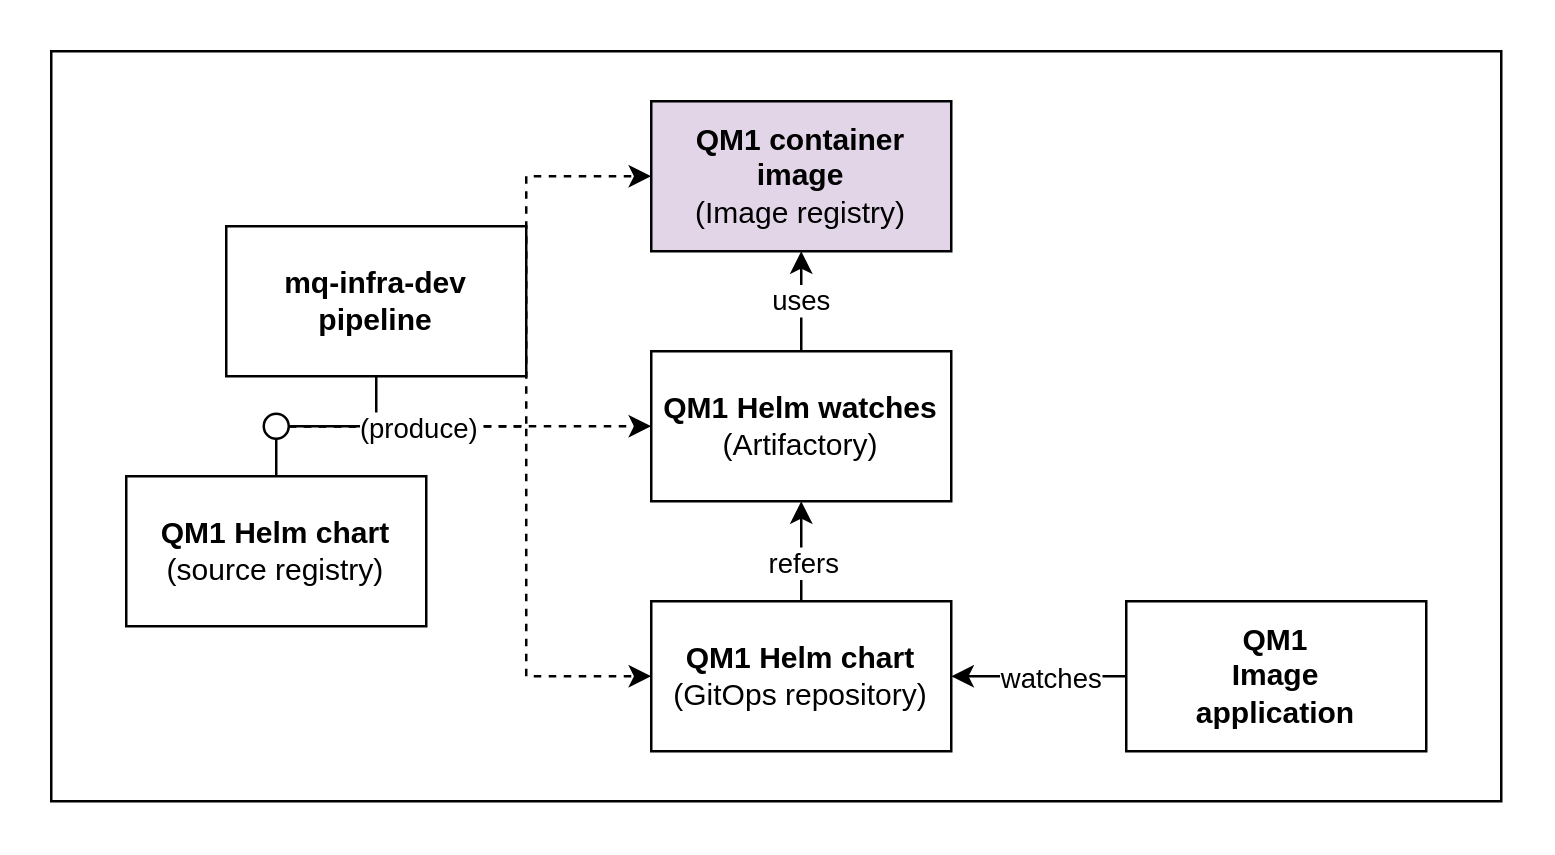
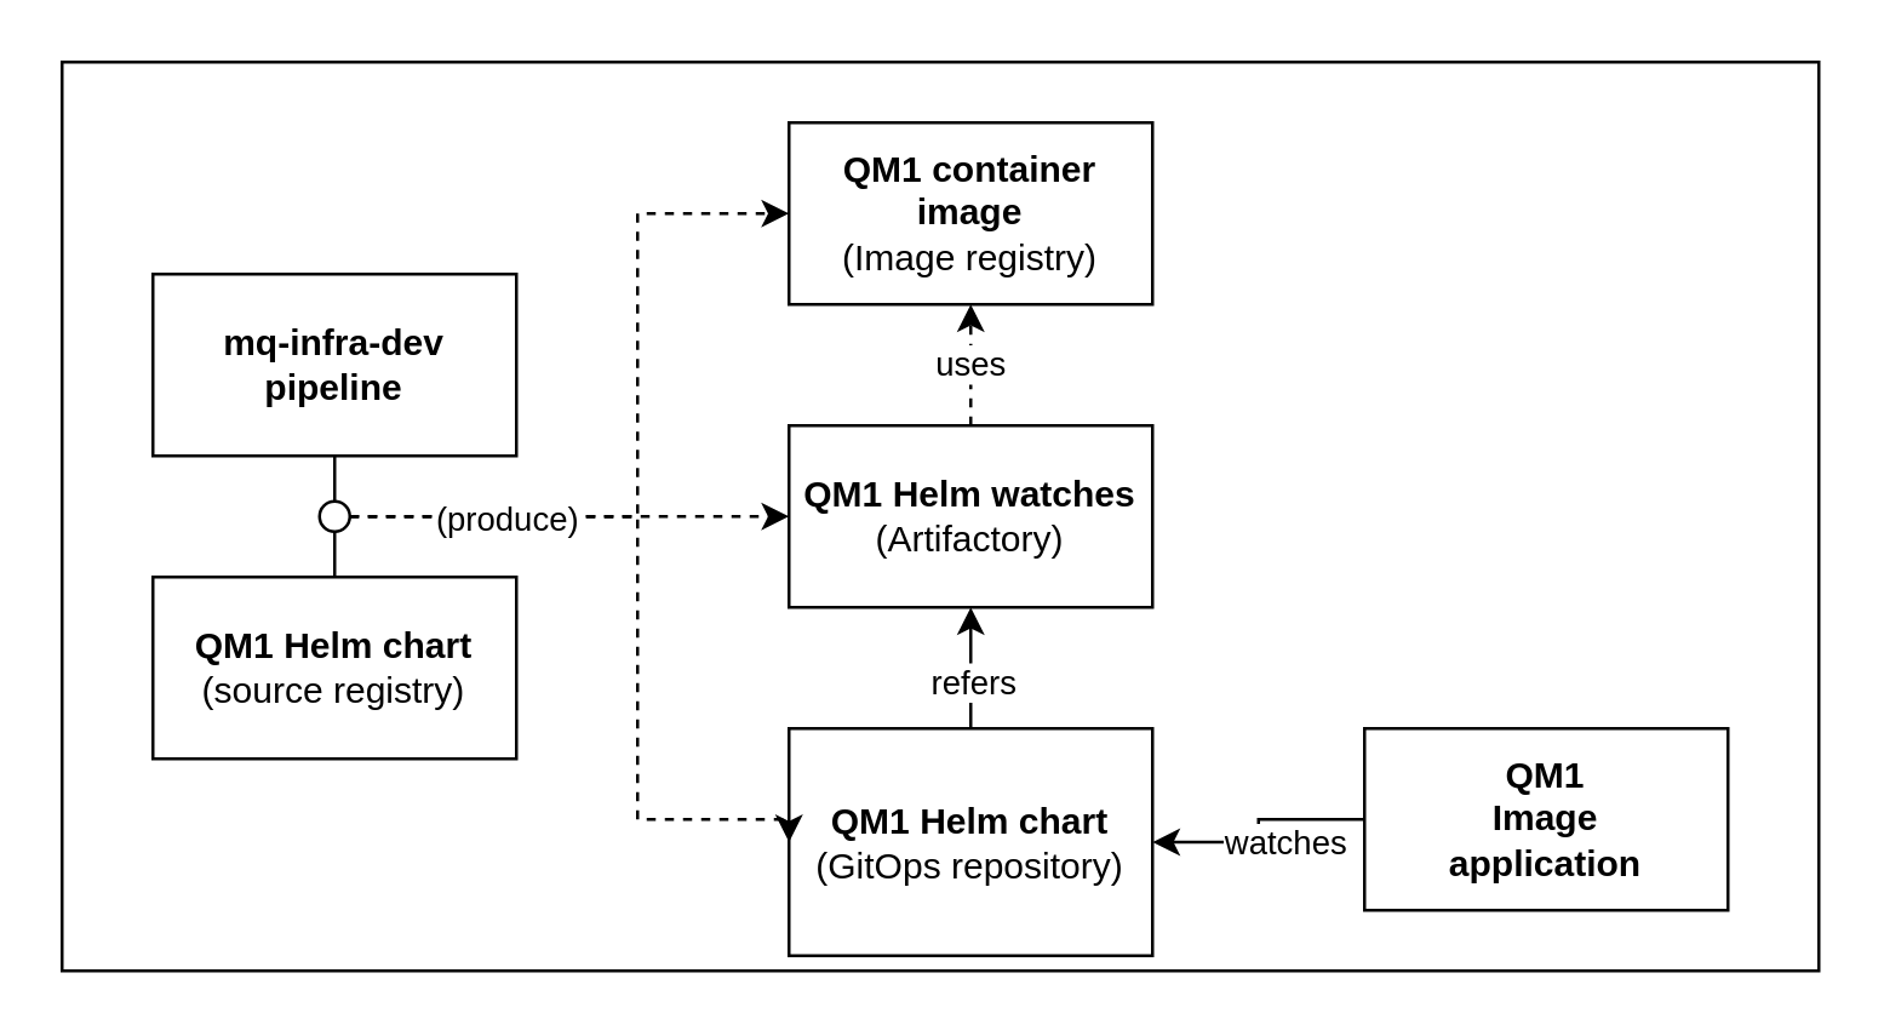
  <mxCell id="0" />
  <mxCell id="1" parent="0" />
  <mxCell id="2" value="" style="rounded=0;whiteSpace=wrap;html=1;" vertex="1" parent="1"><mxGeometry x="20" y="20" width="580" height="300" as="geometry" /></mxCell>
- <mxCell id="3" value="&lt;b&gt;QM1 container &lt;/b&gt;&lt;br&gt;&lt;b&gt;image&lt;/b&gt;&lt;br&gt;(Image registry)" style="rounded=0;whiteSpace=wrap;html=1;fillColor=#e1d5e7;" parent="1" vertex="1"><mxGeometry x="260" y="40" width="120" height="60" as="geometry" /></mxCell>
+ <mxCell id="3" value="&lt;b&gt;QM1 container &lt;/b&gt;&lt;br&gt;&lt;b&gt;image&lt;/b&gt;&lt;br&gt;(Image registry)" style="rounded=0;whiteSpace=wrap;html=1;" parent="1" vertex="1"><mxGeometry x="260" y="40" width="120" height="60" as="geometry" /></mxCell>
  <mxCell id="4" style="edgeStyle=orthogonalEdgeStyle;rounded=0;orthogonalLoop=1;jettySize=auto;html=1;" parent="1" source="6" target="9" edge="1"><mxGeometry relative="1" as="geometry" /></mxCell>
  <mxCell id="5" value="watches" style="edgeLabel;html=1;align=center;verticalAlign=middle;resizable=0;points=[];" parent="4" vertex="1" connectable="0"><mxGeometry x="0.164" y="-1" relative="1" as="geometry"><mxPoint x="10.57" y="1" as="offset" /></mxGeometry></mxCell>
  <mxCell id="6" value="&lt;b&gt;QM1&lt;br&gt;Image &lt;br&gt;application&lt;/b&gt;" style="rounded=0;whiteSpace=wrap;html=1;" parent="1" vertex="1"><mxGeometry x="450" y="240" width="120" height="60" as="geometry" /></mxCell>
  <mxCell id="7" style="edgeStyle=orthogonalEdgeStyle;rounded=0;orthogonalLoop=1;jettySize=auto;html=1;entryX=0.5;entryY=1;entryDx=0;entryDy=0;" parent="1" source="9" target="11" edge="1"><mxGeometry relative="1" as="geometry" /></mxCell>
  <mxCell id="8" value="refers" style="edgeLabel;html=1;align=center;verticalAlign=middle;resizable=0;points=[];" parent="7" vertex="1" connectable="0"><mxGeometry x="-0.179" relative="1" as="geometry"><mxPoint as="offset" /></mxGeometry></mxCell>
- <mxCell id="9" value="&lt;b&gt;QM1 Helm chart&lt;/b&gt;&lt;br&gt;(GitOps repository)" style="rounded=0;whiteSpace=wrap;html=1;" parent="1" vertex="1"><mxGeometry x="260" y="240" width="120" height="60" as="geometry" /></mxCell>
- <mxCell id="10" value="uses" style="edgeStyle=orthogonalEdgeStyle;rounded=0;orthogonalLoop=1;jettySize=auto;html=1;" parent="1" source="11" target="3" edge="1"><mxGeometry relative="1" as="geometry"><Array as="points"><mxPoint x="320" y="120" /><mxPoint x="320" y="120" /></Array></mxGeometry></mxCell>
+ <mxCell id="9" value="&lt;b&gt;QM1 Helm chart&lt;/b&gt;&lt;br&gt;(GitOps repository)" style="rounded=0;whiteSpace=wrap;html=1;" parent="1" vertex="1"><mxGeometry x="260" y="240" width="120" height="75" as="geometry" /></mxCell>
+ <mxCell id="10" value="uses" style="edgeStyle=orthogonalEdgeStyle;rounded=0;orthogonalLoop=1;jettySize=auto;html=1;dashed=1;" parent="1" source="11" target="3" edge="1"><mxGeometry relative="1" as="geometry"><Array as="points"><mxPoint x="320" y="120" /><mxPoint x="320" y="120" /></Array></mxGeometry></mxCell>
  <mxCell id="11" value="&lt;b&gt;QM1 Helm watches&lt;/b&gt;&lt;br&gt;(Artifactory)" style="rounded=0;whiteSpace=wrap;html=1;" parent="1" vertex="1"><mxGeometry x="260" y="140" width="120" height="60" as="geometry" /></mxCell>
  <mxCell id="12" style="edgeStyle=orthogonalEdgeStyle;rounded=0;orthogonalLoop=1;jettySize=auto;html=1;entryX=0.5;entryY=1;entryDx=0;entryDy=0;endArrow=none;endFill=0;" edge="1" parent="1" source="13" target="14"><mxGeometry relative="1" as="geometry" /></mxCell>
  <mxCell id="13" value="&lt;b&gt;QM1 Helm chart&lt;/b&gt;&lt;br&gt;(source registry)" style="rounded=0;whiteSpace=wrap;html=1;" vertex="1" parent="1"><mxGeometry x="50" y="190" width="120" height="60" as="geometry" /></mxCell>
- <mxCell id="14" value="&lt;b&gt;mq-infra-dev pipeline&lt;/b&gt;" style="rounded=0;whiteSpace=wrap;html=1;" vertex="1" parent="1"><mxGeometry x="90" y="90" width="120" height="60" as="geometry" /></mxCell>
+ <mxCell id="14" value="&lt;b&gt;mq-infra-dev pipeline&lt;/b&gt;" style="rounded=0;whiteSpace=wrap;html=1;" vertex="1" parent="1"><mxGeometry x="50" y="90" width="120" height="60" as="geometry" /></mxCell>
  <mxCell id="15" style="edgeStyle=orthogonalEdgeStyle;rounded=0;orthogonalLoop=1;jettySize=auto;html=1;exitX=1;exitY=0.5;exitDx=0;exitDy=0;entryX=0;entryY=0.5;entryDx=0;entryDy=0;endArrow=classic;endFill=1;dashed=1;" edge="1" parent="1" source="16" target="11"><mxGeometry relative="1" as="geometry" /></mxCell>
  <mxCell id="16" value="" style="ellipse;whiteSpace=wrap;html=1;aspect=fixed;" vertex="1" parent="1"><mxGeometry x="105" y="165" width="10" height="10" as="geometry" /></mxCell>
  <mxCell id="17" style="edgeStyle=orthogonalEdgeStyle;rounded=0;orthogonalLoop=1;jettySize=auto;html=1;exitX=1;exitY=0.5;exitDx=0;exitDy=0;entryX=0;entryY=0.5;entryDx=0;entryDy=0;endArrow=classic;endFill=1;dashed=1;" edge="1" parent="1" source="16" target="9"><mxGeometry relative="1" as="geometry"><mxPoint x="125" y="180" as="sourcePoint" /><mxPoint x="210" y="180" as="targetPoint" /><Array as="points"><mxPoint x="210" y="170" /><mxPoint x="210" y="270" /></Array></mxGeometry></mxCell>
  <mxCell id="18" style="edgeStyle=orthogonalEdgeStyle;rounded=0;orthogonalLoop=1;jettySize=auto;html=1;exitX=1;exitY=0.5;exitDx=0;exitDy=0;entryX=0;entryY=0.5;entryDx=0;entryDy=0;endArrow=classic;endFill=1;dashed=1;" edge="1" parent="1" source="16" target="3"><mxGeometry relative="1" as="geometry"><mxPoint x="125" y="180" as="sourcePoint" /><mxPoint x="210" y="280" as="targetPoint" /><Array as="points"><mxPoint x="210" y="170" /><mxPoint x="210" y="70" /></Array></mxGeometry></mxCell>
  <mxCell id="19" value="(produce)" style="edgeLabel;html=1;align=center;verticalAlign=middle;resizable=0;points=[];" vertex="1" connectable="0" parent="18"><mxGeometry x="-0.47" y="-1" relative="1" as="geometry"><mxPoint x="-14" y="-1" as="offset" /></mxGeometry></mxCell>
